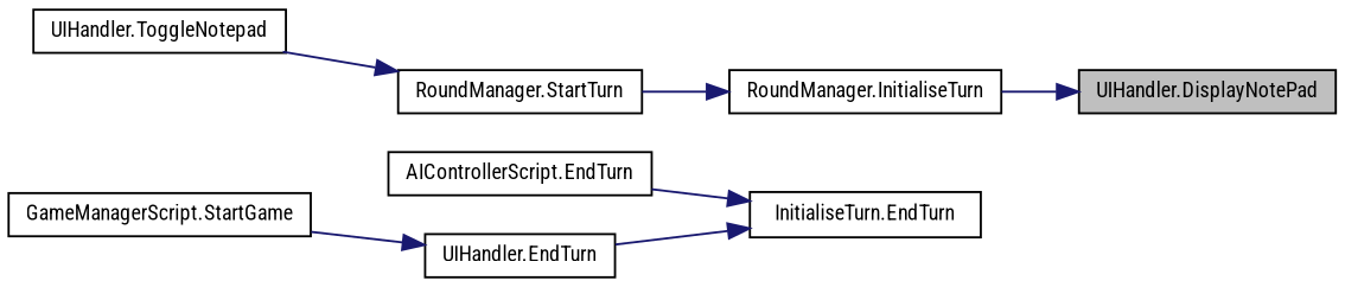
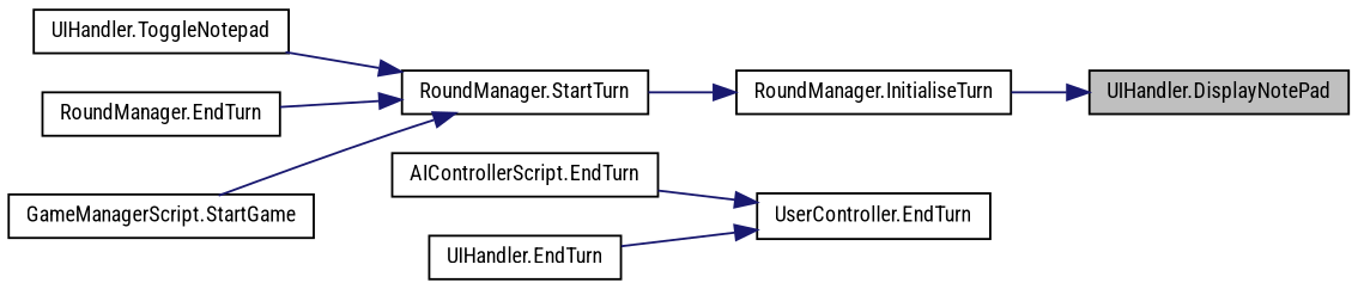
  digraph {
    fontname="Roboto Condensed"
    rankdir=RL
    node [color=black fillcolor=white fontname="Roboto Condensed" fontsize=10 shape=record style=filled]
    edge [color=midnightblue dir=back fontname="Roboto Condensed" fontsize=10 labelfontname=Helvetica labelfontsize=10 style=solid]
    n1 [fillcolor=grey75 fontcolor=black height=0.2 label="UIHandler.DisplayNotePad" width=0.4]
    n2 [height=0.2 label="RoundManager.InitialiseTurn" width=0.4]
    n3 [height=0.2 label="RoundManager.StartTurn" width=0.4]
    n4 [height=0.2 label="UIHandler.ToggleNotepad" width=0.4]
+   n5 [height=0.2 label="RoundManager.EndTurn" width=0.4]
    n6 [height=0.2 label="GameManagerScript.StartGame" width=0.4]
-   n7 [height=0.2 label="InitialiseTurn.EndTurn" width=0.4]
+   n7 [height=0.2 label="UserController.EndTurn" width=0.4]
    n8 [height=0.2 label="AIControllerScript.EndTurn" width=0.4]
    n9 [height=0.2 label="UIHandler.EndTurn" width=0.4]
    n1 -> n2
    n2 -> n3
    n3 -> n4
-   n9 -> n6
+   n3 -> n5
+   n3 -> n6
    n7 -> n8
    n7 -> n9
  }
